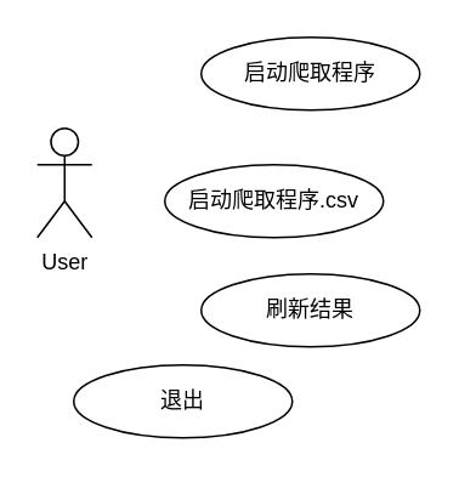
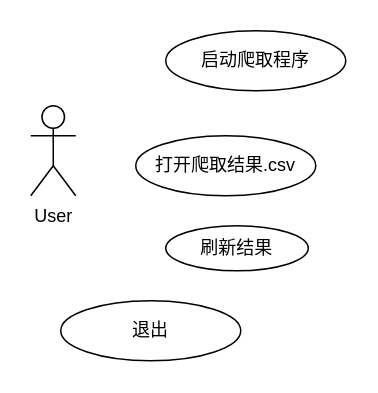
  <mxCell id="0" />
  <mxCell id="1" parent="0" />
  <mxCell id="2" value="User" style="shape=umlActor;verticalLabelPosition=bottom;verticalAlign=top;html=1;outlineConnect=0;" vertex="1" parent="1"><mxGeometry x="20" y="70" width="30" height="60" as="geometry" /></mxCell>
- <mxCell id="3" value="刷新结果" style="ellipse;whiteSpace=wrap;html=1;" vertex="1" parent="1"><mxGeometry x="110" y="150" width="120" height="40" as="geometry" /></mxCell>
+ <mxCell id="3" value="刷新结果" style="ellipse;whiteSpace=wrap;html=1;" vertex="1" parent="1"><mxGeometry x="110" y="150" width="95" height="30" as="geometry" /></mxCell>
  <mxCell id="4" value="启动爬取程序" style="ellipse;whiteSpace=wrap;html=1;" vertex="1" parent="1"><mxGeometry x="110" y="20" width="120" height="40" as="geometry" /></mxCell>
- <mxCell id="5" value="启动爬取程序.csv" style="ellipse;whiteSpace=wrap;html=1;" vertex="1" parent="1"><mxGeometry x="90" y="90" width="120" height="40" as="geometry" /></mxCell>
+ <mxCell id="5" value="打开爬取结果.csv" style="ellipse;whiteSpace=wrap;html=1;" vertex="1" parent="1"><mxGeometry x="90" y="90" width="120" height="40" as="geometry" /></mxCell>
  <mxCell id="6" value="退出" style="ellipse;whiteSpace=wrap;html=1;" vertex="1" parent="1"><mxGeometry x="40" y="200" width="120" height="40" as="geometry" /></mxCell>
